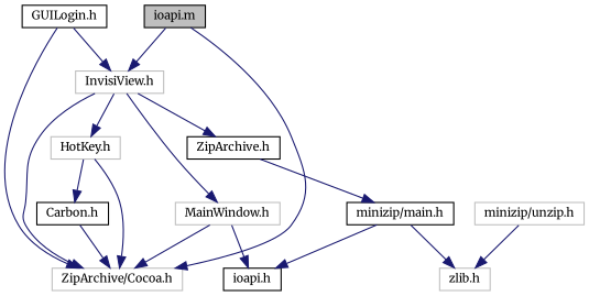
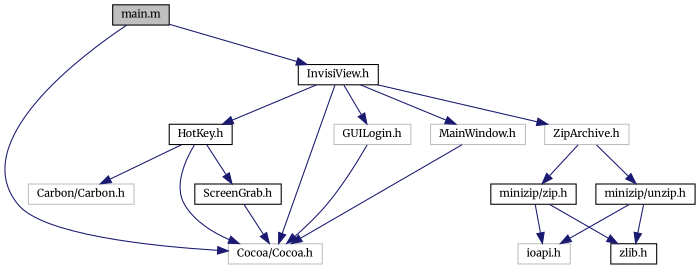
  digraph {
    fontname=Merriweather
    node [color=black fillcolor=white fontname=Merriweather fontsize=10 shape=record style=filled]
    edge [color=midnightblue fontname=Merriweather fontsize=10 labelfontname="FreeSans.ttf" labelfontsize=10 style=solid]
-   n1 [fillcolor=grey75 fontcolor=black height=0.2 label="ioapi.m" width=0.4]
-   n2 [color=grey75 height=0.2 label="ZipArchive/Cocoa.h" width=0.4]
-   n3 [color=grey75 height=0.2 label="InvisiView.h" width=0.4]
-   n4 [height=0.2 label="GUILogin.h" width=0.4]
+   n1 [fillcolor=grey75 fontcolor=black height=0.2 label="main.m" width=0.4]
+   n2 [color=grey75 height=0.2 label="Cocoa/Cocoa.h" width=0.4]
+   n3 [height=0.2 label="InvisiView.h" width=0.4]
+   n4 [color=grey75 height=0.2 label="GUILogin.h" width=0.4]
    n5 [color=grey75 height=0.2 label="MainWindow.h" width=0.4]
-   n6 [color=grey75 height=0.2 label="HotKey.h" width=0.4]
-   n7 [height=0.2 label="ZipArchive.h" width=0.4]
-   n8 [height=0.2 label="Carbon.h" width=0.4]
-   n10 [height=0.2 label="minizip/main.h" width=0.4]
-   n11 [color=grey75 height=0.2 label="minizip/unzip.h" width=0.4]
-   n12 [color=grey75 height=0.2 label="zlib.h" width=0.4]
-   n13 [height=0.2 label="ioapi.h" width=0.4]
+   n6 [height=0.2 label="HotKey.h" width=0.4]
+   n7 [color=grey75 height=0.2 label="ZipArchive.h" width=0.4]
+   n8 [height=0.2 label="ScreenGrab.h" width=0.4]
+   n9 [color=grey75 height=0.2 label="Carbon/Carbon.h" width=0.4]
+   n10 [height=0.2 label="minizip/zip.h" width=0.4]
+   n11 [height=0.2 label="minizip/unzip.h" width=0.4]
+   n12 [height=0.2 label="zlib.h" width=0.4]
+   n13 [color=grey75 height=0.2 label="ioapi.h" width=0.4]
    n1 -> n2
    n1 -> n3
    n3 -> n2
-   n4 -> n3
+   n3 -> n4
    n3 -> n5
    n3 -> n6
    n3 -> n7
    n4 -> n2
    n5 -> n2
    n6 -> n2
    n6 -> n8
+   n6 -> n9
    n7 -> n10
+   n7 -> n11
    n8 -> n2
    n10 -> n12
    n10 -> n13
    n11 -> n12
-   n5 -> n13
+   n11 -> n13
  }
